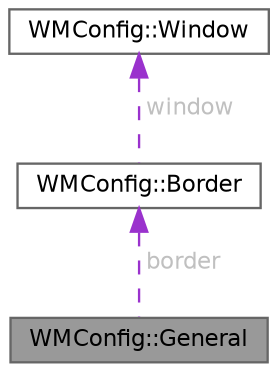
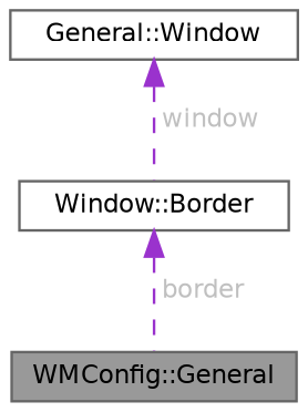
  digraph {
    node [color=gray40 fillcolor=white fontname=Helvetica fontsize=10 shape=box style=filled]
    edge [color=darkorchid3 dir=back fontcolor=grey fontname=Helvetica fontsize=10 labelfontname=Helvetica labelfontsize=10 style=dashed]
    n1 [fillcolor=grey60 fontcolor=black height=0.2 label="WMConfig::General" width=0.4]
-   n2 [height=0.2 label="WMConfig::Border" width=0.4]
-   n3 [height=0.2 label="WMConfig::Window" width=0.4]
+   n2 [height=0.2 label="Window::Border" width=0.4]
+   n3 [height=0.2 label="General::Window" width=0.4]
    n2 -> n1 [label=" border"]
    n3 -> n2 [label=" window"]
  }
